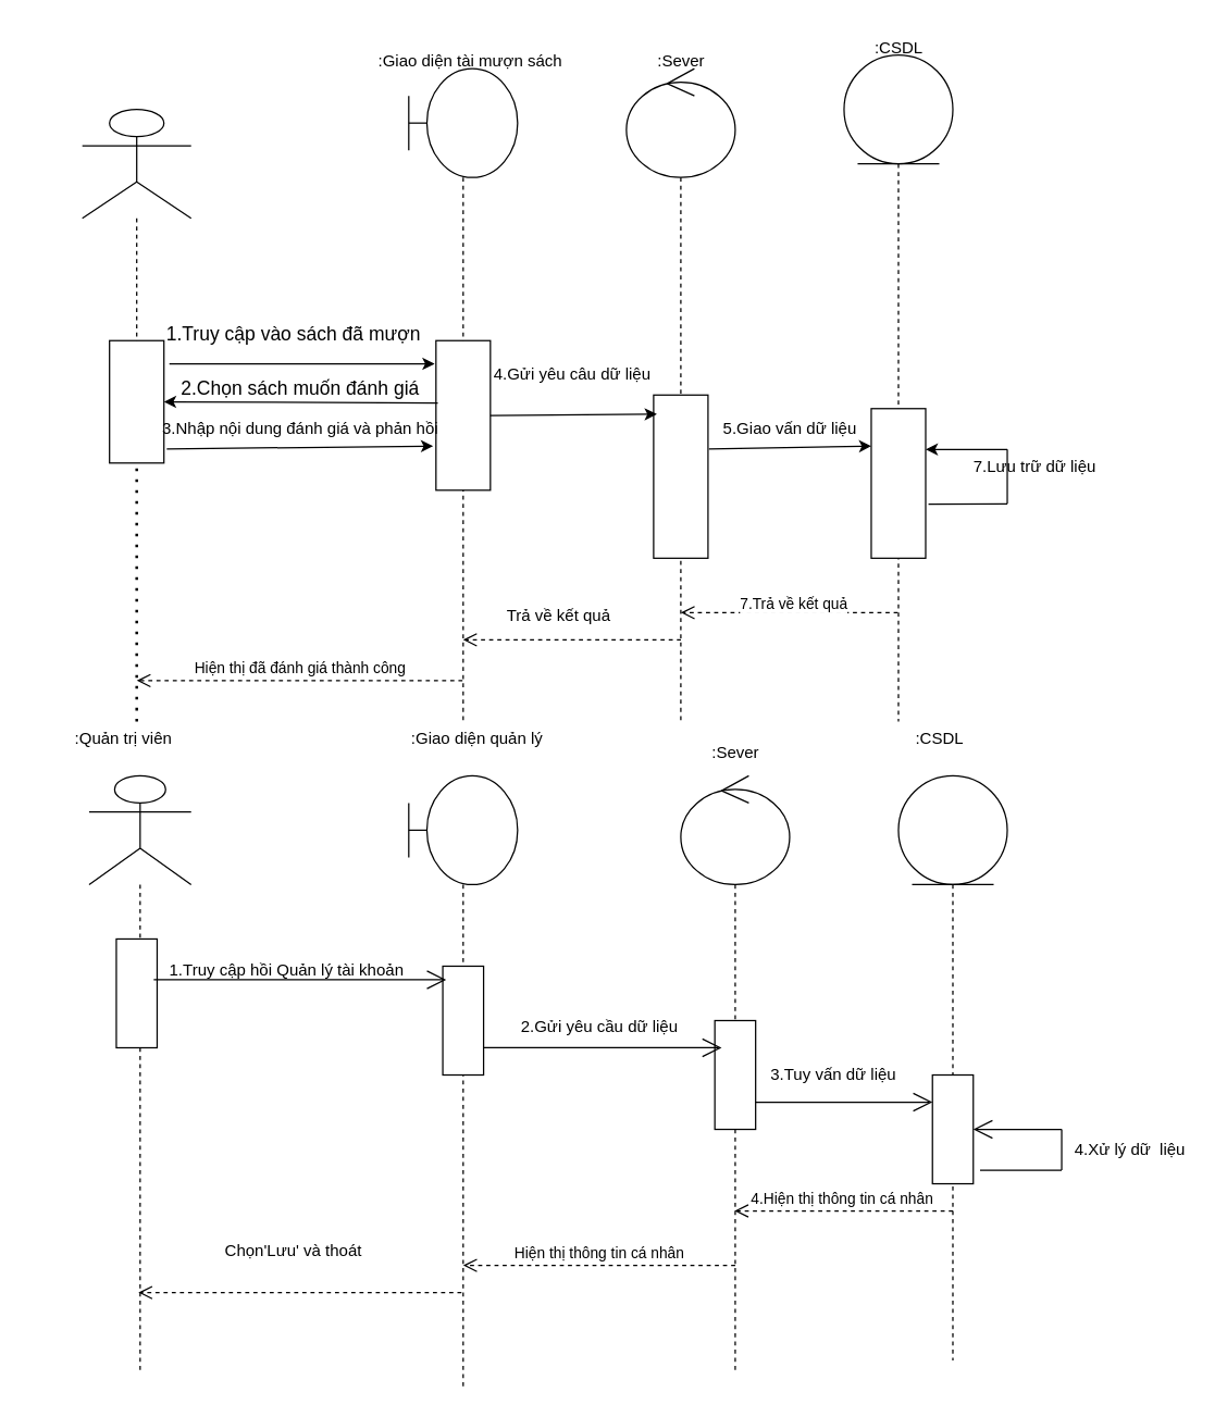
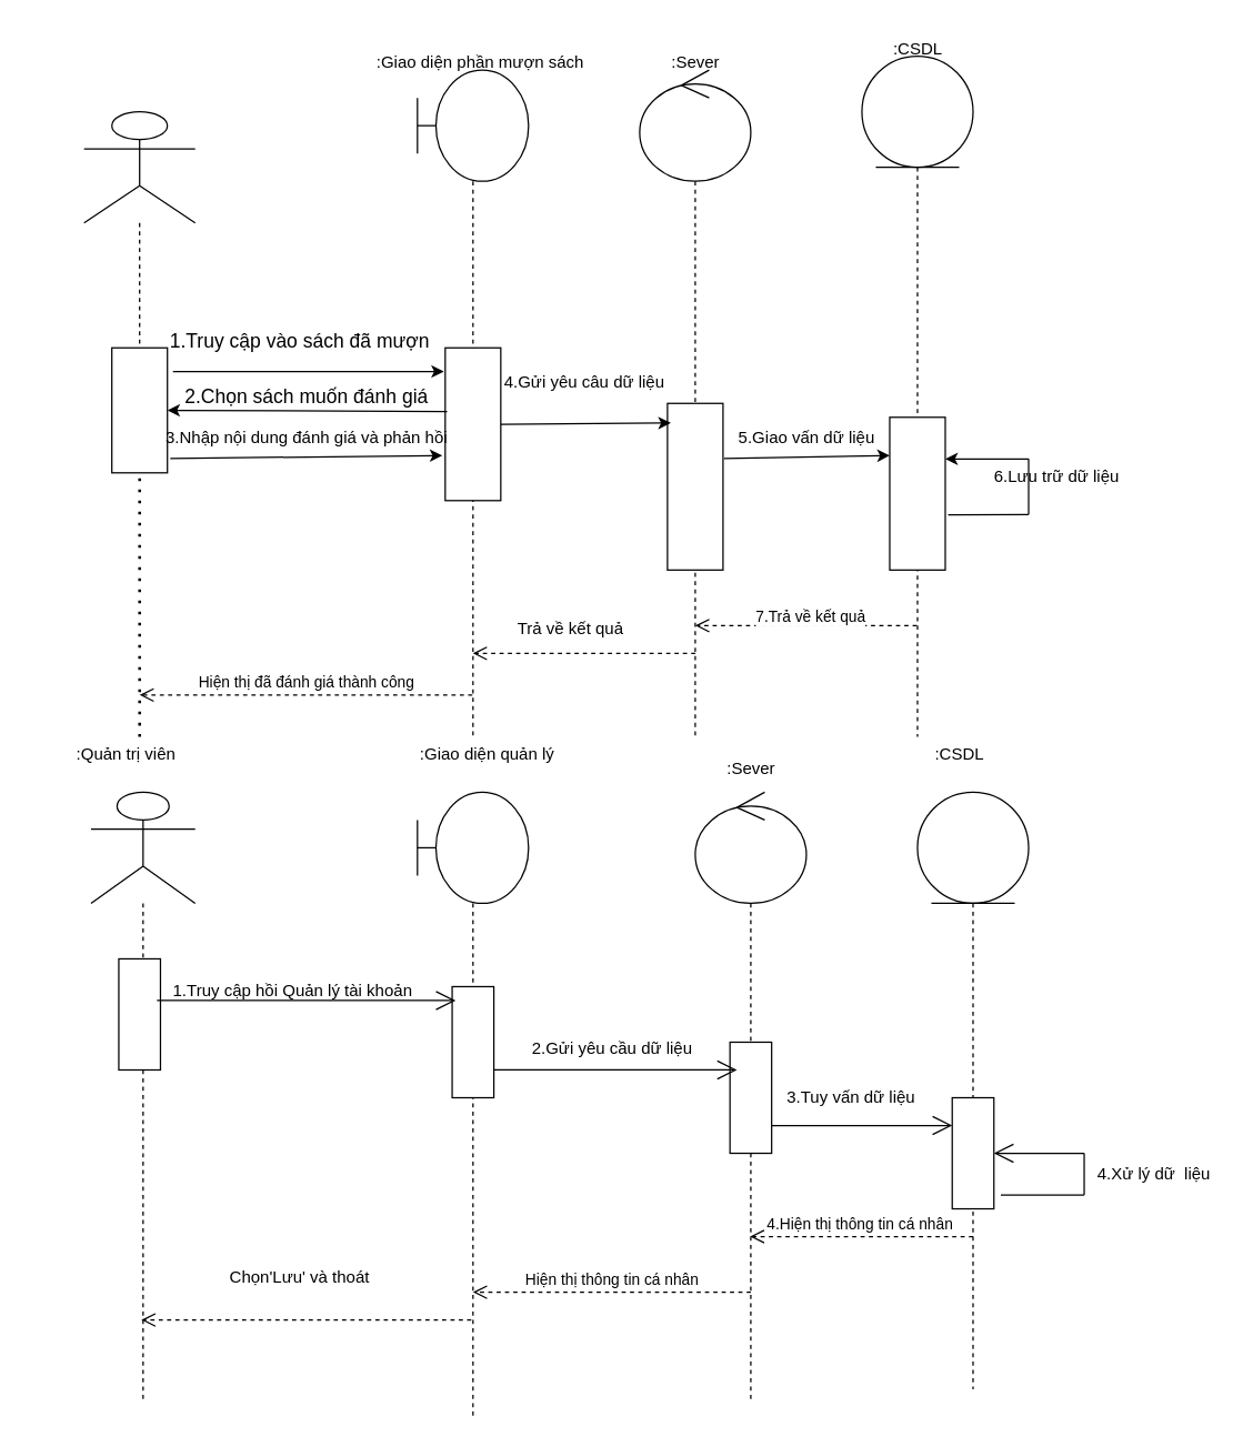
  <mxCell id="0" />
  <mxCell id="1" parent="0" />
- <mxCell id="2" value="&lt;div style=&quot;&quot;&gt;:Giao diện tài mượn sách&lt;/div&gt;" style="text;html=1;align=center;verticalAlign=middle;resizable=0;points=[];autosize=1;strokeColor=none;fillColor=none;" parent="1" vertex="1"><mxGeometry y="30" width="170" height="30" as="geometry" x="260" /></mxCell>
+ <mxCell id="2" value="&lt;div style=&quot;&quot;&gt;:Giao diện phần mượn sách&lt;/div&gt;" style="text;html=1;align=center;verticalAlign=middle;resizable=0;points=[];autosize=1;strokeColor=none;fillColor=none;" parent="1" vertex="1"><mxGeometry y="30" width="170" height="30" as="geometry" x="260" /></mxCell>
  <mxCell id="3" value=":Sever" style="text;html=1;align=center;verticalAlign=middle;resizable=0;points=[];autosize=1;strokeColor=none;fillColor=none;" parent="1" vertex="1"><mxGeometry x="470" y="60" width="60" height="30" as="geometry" /></mxCell>
  <mxCell id="4" value="" style="shape=umlLifeline;perimeter=lifelinePerimeter;whiteSpace=wrap;html=1;container=1;dropTarget=0;collapsible=0;recursiveResize=0;outlineConnect=0;portConstraint=eastwest;newEdgeStyle={&quot;curved&quot;:0,&quot;rounded&quot;:0};participant=umlActor;size=80;" parent="1" vertex="1"><mxGeometry x="60" y="80" width="80" height="200" as="geometry" /></mxCell>
  <mxCell id="5" value="" style="shape=umlLifeline;perimeter=lifelinePerimeter;whiteSpace=wrap;html=1;container=1;dropTarget=0;collapsible=0;recursiveResize=0;outlineConnect=0;portConstraint=eastwest;newEdgeStyle={&quot;curved&quot;:0,&quot;rounded&quot;:0};participant=umlBoundary;size=80;" parent="1" vertex="1"><mxGeometry x="300" width="80" height="480" as="geometry" y="50" /></mxCell>
  <mxCell id="6" value="" style="shape=umlLifeline;perimeter=lifelinePerimeter;whiteSpace=wrap;html=1;container=1;dropTarget=0;collapsible=0;recursiveResize=0;outlineConnect=0;portConstraint=eastwest;newEdgeStyle={&quot;curved&quot;:0,&quot;rounded&quot;:0};participant=umlEntity;size=80;" parent="1" vertex="1"><mxGeometry x="620" y="40" width="80" height="490" as="geometry" /></mxCell>
  <mxCell id="7" value="" style="shape=umlLifeline;perimeter=lifelinePerimeter;whiteSpace=wrap;html=1;container=1;dropTarget=0;collapsible=0;recursiveResize=0;outlineConnect=0;portConstraint=eastwest;newEdgeStyle={&quot;curved&quot;:0,&quot;rounded&quot;:0};participant=umlControl;size=80;" parent="1" vertex="1"><mxGeometry x="460" width="80" height="480" as="geometry" y="50" /></mxCell>
  <mxCell id="8" value="" style="rounded=0;whiteSpace=wrap;html=1;" parent="1" vertex="1"><mxGeometry x="80" y="250" width="40" height="90" as="geometry" /></mxCell>
  <mxCell id="9" value="" style="rounded=0;whiteSpace=wrap;html=1;" parent="1" vertex="1"><mxGeometry x="320" y="250" width="40" height="110" as="geometry" /></mxCell>
  <mxCell id="10" value="" style="rounded=0;whiteSpace=wrap;html=1;" parent="1" vertex="1"><mxGeometry x="480" y="290" width="40" height="120" as="geometry" /></mxCell>
  <mxCell id="11" value="" style="rounded=0;whiteSpace=wrap;html=1;" parent="1" vertex="1"><mxGeometry x="640" y="300" width="40" height="110" as="geometry" /></mxCell>
  <mxCell id="12" value="&lt;blockquote style=&quot;margin: 0px 0px 0px 40px; border: none; padding: 0px; font-size: 13px;&quot;&gt;&lt;blockquote style=&quot;margin: 0px 0px 0px 40px; border: none; padding: 0px; font-size: 13px;&quot;&gt;&lt;div style=&quot;text-align: justify; font-size: 13px;&quot;&gt;&lt;span style=&quot;font-size: 14px;&quot;&gt;1.Truy cập vào sách đã mượn&lt;/span&gt;&lt;/div&gt;&lt;/blockquote&gt;&lt;/blockquote&gt;" style="text;html=1;align=right;verticalAlign=middle;resizable=0;points=[];autosize=1;strokeColor=none;fillColor=none;strokeWidth=0;fontSize=13;" parent="1" vertex="1"><mxGeometry x="20" y="230" width="290" height="30" as="geometry" /></mxCell>
  <mxCell id="13" value="" style="endArrow=classic;html=1;rounded=0;entryX=1;entryY=0.5;entryDx=0;entryDy=0;exitX=0.034;exitY=0.417;exitDx=0;exitDy=0;exitPerimeter=0;" edge="1" parent="1" source="9" target="8"><mxGeometry width="50" height="50" relative="1" as="geometry"><mxPoint x="320" y="350" as="sourcePoint" /><mxPoint x="480" y="300" as="targetPoint" /></mxGeometry></mxCell>
  <mxCell id="14" value="&lt;font style=&quot;font-size: 14px;&quot;&gt;2.Chọn sách muốn đánh giá&lt;/font&gt;" style="text;html=1;align=center;verticalAlign=middle;resizable=0;points=[];autosize=1;strokeColor=none;fillColor=none;" vertex="1" parent="1"><mxGeometry x="120" y="270" width="200" height="30" as="geometry" /></mxCell>
  <mxCell id="15" style="edgeStyle=orthogonalEdgeStyle;rounded=0;orthogonalLoop=1;jettySize=auto;html=1;exitX=0.5;exitY=1;exitDx=0;exitDy=0;" edge="1" parent="1" source="8" target="8"><mxGeometry relative="1" as="geometry" /></mxCell>
  <mxCell id="16" value="" style="endArrow=classic;html=1;rounded=0;exitX=1.1;exitY=0.189;exitDx=0;exitDy=0;exitPerimeter=0;entryX=-0.025;entryY=0.155;entryDx=0;entryDy=0;entryPerimeter=0;" edge="1" parent="1" source="8" target="9"><mxGeometry width="50" height="50" relative="1" as="geometry"><mxPoint x="430" y="350" as="sourcePoint" /><mxPoint x="480" y="300" as="targetPoint" /></mxGeometry></mxCell>
  <mxCell id="17" style="edgeStyle=orthogonalEdgeStyle;rounded=0;orthogonalLoop=1;jettySize=auto;html=1;exitX=0.5;exitY=1;exitDx=0;exitDy=0;" edge="1" parent="1" source="10" target="10"><mxGeometry relative="1" as="geometry" /></mxCell>
  <mxCell id="18" value=":Sever" style="text;html=1;align=center;verticalAlign=middle;resizable=0;points=[];autosize=1;strokeColor=none;fillColor=none;" vertex="1" parent="1"><mxGeometry x="470" y="30" width="60" height="30" as="geometry" /></mxCell>
  <mxCell id="19" value=":CSDL" style="text;html=1;align=center;verticalAlign=middle;resizable=0;points=[];autosize=1;strokeColor=none;fillColor=none;" vertex="1" parent="1"><mxGeometry x="630" y="20" width="60" height="30" as="geometry" /></mxCell>
  <mxCell id="20" value="" style="endArrow=classic;html=1;rounded=0;exitX=1;exitY=0.5;exitDx=0;exitDy=0;entryX=0.06;entryY=0.117;entryDx=0;entryDy=0;entryPerimeter=0;" edge="1" parent="1" source="9" target="10"><mxGeometry width="50" height="50" relative="1" as="geometry"><mxPoint x="440" y="230" as="sourcePoint" /><mxPoint x="490" y="180" as="targetPoint" /></mxGeometry></mxCell>
  <mxCell id="21" value="4.Gửi yêu câu dữ liệu" style="text;html=1;align=center;verticalAlign=middle;resizable=0;points=[];autosize=1;strokeColor=none;fillColor=none;" vertex="1" parent="1"><mxGeometry x="350" y="260" width="140" height="30" as="geometry" /></mxCell>
  <mxCell id="22" style="edgeStyle=orthogonalEdgeStyle;rounded=0;orthogonalLoop=1;jettySize=auto;html=1;exitX=0.5;exitY=1;exitDx=0;exitDy=0;" edge="1" parent="1" source="10" target="10"><mxGeometry relative="1" as="geometry" /></mxCell>
  <mxCell id="23" value="" style="endArrow=classic;html=1;rounded=0;entryX=0;entryY=0.25;entryDx=0;entryDy=0;exitX=1.017;exitY=0.33;exitDx=0;exitDy=0;exitPerimeter=0;" edge="1" parent="1" source="10" target="11"><mxGeometry width="50" height="50" relative="1" as="geometry"><mxPoint x="440" y="230" as="sourcePoint" /><mxPoint x="490" y="180" as="targetPoint" /></mxGeometry></mxCell>
  <mxCell id="24" value="5.Giao vấn dữ liệu" style="text;html=1;align=center;verticalAlign=middle;resizable=0;points=[];autosize=1;strokeColor=none;fillColor=none;" vertex="1" parent="1"><mxGeometry x="520" y="300" width="120" height="30" as="geometry" /></mxCell>
  <mxCell id="25" value="" style="endArrow=classic;html=1;rounded=0;exitX=1.052;exitY=0.885;exitDx=0;exitDy=0;exitPerimeter=0;entryX=-0.052;entryY=0.705;entryDx=0;entryDy=0;entryPerimeter=0;" edge="1" parent="1" source="8" target="9"><mxGeometry width="50" height="50" relative="1" as="geometry"><mxPoint x="290" y="400" as="sourcePoint" /><mxPoint x="340" y="350" as="targetPoint" /></mxGeometry></mxCell>
  <mxCell id="26" value="3.Nhập nội dung đánh giá và phản hồi" style="text;html=1;align=center;verticalAlign=middle;resizable=0;points=[];autosize=1;strokeColor=none;fillColor=none;" vertex="1" parent="1"><mxGeometry x="105" y="300" width="230" height="30" as="geometry" /></mxCell>
  <mxCell id="27" value="" style="endArrow=classic;html=1;rounded=0;" edge="1" parent="1"><mxGeometry width="50" height="50" relative="1" as="geometry"><mxPoint x="740" y="330" as="sourcePoint" /><mxPoint x="680" y="330" as="targetPoint" /></mxGeometry></mxCell>
  <mxCell id="28" value="" style="endArrow=none;html=1;rounded=0;exitX=1.052;exitY=0.639;exitDx=0;exitDy=0;exitPerimeter=0;" edge="1" parent="1" source="11"><mxGeometry width="50" height="50" relative="1" as="geometry"><mxPoint x="570" y="400" as="sourcePoint" /><mxPoint x="740" y="370" as="targetPoint" /></mxGeometry></mxCell>
  <mxCell id="29" value="" style="endArrow=none;html=1;rounded=0;" edge="1" parent="1"><mxGeometry width="50" height="50" relative="1" as="geometry"><mxPoint x="740" y="370" as="sourcePoint" /><mxPoint x="740" y="330" as="targetPoint" /></mxGeometry></mxCell>
- <mxCell id="30" value="7.Lưu trữ dữ liệu" style="text;html=1;align=center;verticalAlign=middle;resizable=0;points=[];autosize=1;strokeColor=none;fillColor=none;" vertex="1" parent="1"><mxGeometry x="705" y="328" width="110" height="30" as="geometry" /></mxCell>
+ <mxCell id="30" value="6.Lưu trữ dữ liệu" style="text;html=1;align=center;verticalAlign=middle;resizable=0;points=[];autosize=1;strokeColor=none;fillColor=none;" vertex="1" parent="1"><mxGeometry x="705" y="328" width="110" height="30" as="geometry" /></mxCell>
  <mxCell id="31" value="" style="endArrow=none;dashed=1;html=1;dashPattern=1 3;strokeWidth=2;rounded=0;entryX=0.5;entryY=1;entryDx=0;entryDy=0;" edge="1" parent="1" target="8"><mxGeometry width="50" height="50" relative="1" as="geometry"><mxPoint x="100" y="530" as="sourcePoint" /><mxPoint x="360" y="240" as="targetPoint" /></mxGeometry></mxCell>
  <mxCell id="32" value="" style="html=1;verticalAlign=bottom;endArrow=open;dashed=1;endSize=8;curved=0;rounded=0;" edge="1" parent="1"><mxGeometry relative="1" as="geometry"><mxPoint x="659.5" y="450" as="sourcePoint" /><mxPoint x="500" y="450" as="targetPoint" /></mxGeometry></mxCell>
  <mxCell id="33" value="7.Trả về kết quả" style="edgeLabel;html=1;align=center;verticalAlign=middle;resizable=0;points=[];" vertex="1" connectable="0" parent="32"><mxGeometry x="-0.038" y="-7" relative="1" as="geometry"><mxPoint as="offset" /></mxGeometry></mxCell>
  <mxCell id="34" value="" style="html=1;verticalAlign=bottom;endArrow=open;dashed=1;endSize=8;curved=0;rounded=0;exitX=0.5;exitY=0.919;exitDx=0;exitDy=0;exitPerimeter=0;" edge="1" parent="1"><mxGeometry x="-0.251" y="59" relative="1" as="geometry"><mxPoint x="500.09" y="470" as="sourcePoint" /><mxPoint x="339.9" y="470" as="targetPoint" /><mxPoint as="offset" /></mxGeometry></mxCell>
  <mxCell id="35" value="Trả về kết quả" style="text;html=1;align=center;verticalAlign=middle;resizable=0;points=[];autosize=1;strokeColor=none;fillColor=none;" vertex="1" parent="1"><mxGeometry x="360" y="438" width="100" height="30" as="geometry" /></mxCell>
  <mxCell id="36" value="Hiện thị đã đánh giá thành công" style="html=1;verticalAlign=bottom;endArrow=open;dashed=1;endSize=8;curved=0;rounded=0;" edge="1" parent="1" source="5"><mxGeometry relative="1" as="geometry"><mxPoint x="370" y="380" as="sourcePoint" /><mxPoint x="100" y="500" as="targetPoint" /></mxGeometry></mxCell>
  <mxCell id="37" value="" style="shape=umlLifeline;perimeter=lifelinePerimeter;whiteSpace=wrap;html=1;container=1;dropTarget=0;collapsible=0;recursiveResize=0;outlineConnect=0;portConstraint=eastwest;newEdgeStyle={&quot;curved&quot;:0,&quot;rounded&quot;:0};participant=umlActor;size=80;" vertex="1" parent="1"><mxGeometry x="65" y="570" width="75" height="440" as="geometry" /></mxCell>
  <mxCell id="38" value="" style="shape=umlLifeline;perimeter=lifelinePerimeter;whiteSpace=wrap;html=1;container=1;dropTarget=0;collapsible=0;recursiveResize=0;outlineConnect=0;portConstraint=eastwest;newEdgeStyle={&quot;curved&quot;:0,&quot;rounded&quot;:0};participant=umlBoundary;size=80;" vertex="1" parent="1"><mxGeometry x="300" y="570" width="80" height="450" as="geometry" /></mxCell>
  <mxCell id="39" value="" style="shape=umlLifeline;perimeter=lifelinePerimeter;whiteSpace=wrap;html=1;container=1;dropTarget=0;collapsible=0;recursiveResize=0;outlineConnect=0;portConstraint=eastwest;newEdgeStyle={&quot;curved&quot;:0,&quot;rounded&quot;:0};participant=umlEntity;size=80;" vertex="1" parent="1"><mxGeometry x="660" y="570" width="80" height="430" as="geometry" /></mxCell>
  <mxCell id="40" value="" style="shape=umlLifeline;perimeter=lifelinePerimeter;whiteSpace=wrap;html=1;container=1;dropTarget=0;collapsible=0;recursiveResize=0;outlineConnect=0;portConstraint=eastwest;newEdgeStyle={&quot;curved&quot;:0,&quot;rounded&quot;:0};participant=umlControl;size=80;" vertex="1" parent="1"><mxGeometry x="500" y="570" width="80" height="440" as="geometry" /></mxCell>
  <mxCell id="41" value="" style="html=1;points=[[0,0,0,0,5],[0,1,0,0,-5],[1,0,0,0,5],[1,1,0,0,-5]];perimeter=orthogonalPerimeter;outlineConnect=0;targetShapes=umlLifeline;portConstraint=eastwest;newEdgeStyle={&quot;curved&quot;:0,&quot;rounded&quot;:0};" vertex="1" parent="1"><mxGeometry x="85" y="690" width="30" height="80" as="geometry" /></mxCell>
  <mxCell id="42" value="" style="html=1;points=[[0,0,0,0,5],[0,1,0,0,-5],[1,0,0,0,5],[1,1,0,0,-5]];perimeter=orthogonalPerimeter;outlineConnect=0;targetShapes=umlLifeline;portConstraint=eastwest;newEdgeStyle={&quot;curved&quot;:0,&quot;rounded&quot;:0};" vertex="1" parent="1"><mxGeometry x="325" y="710" width="30" height="80" as="geometry" /></mxCell>
  <mxCell id="43" value="" style="html=1;points=[[0,0,0,0,5],[0,1,0,0,-5],[1,0,0,0,5],[1,1,0,0,-5]];perimeter=orthogonalPerimeter;outlineConnect=0;targetShapes=umlLifeline;portConstraint=eastwest;newEdgeStyle={&quot;curved&quot;:0,&quot;rounded&quot;:0};" vertex="1" parent="1"><mxGeometry x="525" y="750" width="30" height="80" as="geometry" /></mxCell>
  <mxCell id="44" value="" style="html=1;points=[[0,0,0,0,5],[0,1,0,0,-5],[1,0,0,0,5],[1,1,0,0,-5]];perimeter=orthogonalPerimeter;outlineConnect=0;targetShapes=umlLifeline;portConstraint=eastwest;newEdgeStyle={&quot;curved&quot;:0,&quot;rounded&quot;:0};" vertex="1" parent="1"><mxGeometry x="685" y="790" width="30" height="80" as="geometry" /></mxCell>
  <mxCell id="45" value="" style="endArrow=open;endFill=1;endSize=12;html=1;rounded=0;" edge="1" parent="1"><mxGeometry width="160" relative="1" as="geometry"><mxPoint x="112.5" y="720" as="sourcePoint" /><mxPoint x="327.5" y="720" as="targetPoint" /></mxGeometry></mxCell>
  <mxCell id="46" value="1.Truy cập hồi Quản lý tài khoản" style="text;html=1;align=center;verticalAlign=middle;resizable=0;points=[];autosize=1;strokeColor=none;fillColor=none;" vertex="1" parent="1"><mxGeometry x="110" y="698" width="200" height="30" as="geometry" /></mxCell>
  <mxCell id="47" value=":Quản trị viên" style="text;html=1;align=center;verticalAlign=middle;resizable=0;points=[];autosize=1;strokeColor=none;fillColor=none;" vertex="1" parent="1"><mxGeometry x="45" y="528" width="90" height="30" as="geometry" /></mxCell>
  <mxCell id="48" value=":Giao diện quản lý" style="text;html=1;align=center;verticalAlign=middle;resizable=0;points=[];autosize=1;strokeColor=none;fillColor=none;" vertex="1" parent="1"><mxGeometry x="290" y="528" width="120" height="30" as="geometry" /></mxCell>
  <mxCell id="49" value=":Sever" style="text;html=1;align=center;verticalAlign=middle;resizable=0;points=[];autosize=1;strokeColor=none;fillColor=none;" vertex="1" parent="1"><mxGeometry x="510" y="538" width="60" height="30" as="geometry" /></mxCell>
  <mxCell id="50" value="" style="endArrow=open;endFill=1;endSize=12;html=1;rounded=0;" edge="1" parent="1" source="42"><mxGeometry width="160" relative="1" as="geometry"><mxPoint x="380" y="770" as="sourcePoint" /><mxPoint x="530" y="770" as="targetPoint" /></mxGeometry></mxCell>
  <mxCell id="51" value="2.Gửi yêu cầu dữ liệu" style="text;html=1;align=center;verticalAlign=middle;resizable=0;points=[];autosize=1;strokeColor=none;fillColor=none;" vertex="1" parent="1"><mxGeometry x="370" y="740" width="140" height="30" as="geometry" /></mxCell>
  <mxCell id="52" value="" style="endArrow=open;endFill=1;endSize=12;html=1;rounded=0;" edge="1" parent="1"><mxGeometry width="160" relative="1" as="geometry"><mxPoint x="555" y="810" as="sourcePoint" /><mxPoint x="685" y="810" as="targetPoint" /></mxGeometry></mxCell>
  <mxCell id="53" value="3.Tuy vấn dữ liệu" style="text;html=1;align=center;verticalAlign=middle;resizable=0;points=[];autosize=1;strokeColor=none;fillColor=none;" vertex="1" parent="1"><mxGeometry x="552" y="775" width="120" height="30" as="geometry" /></mxCell>
  <mxCell id="54" value=":CSDL" style="text;html=1;align=center;verticalAlign=middle;resizable=0;points=[];autosize=1;strokeColor=none;fillColor=none;" vertex="1" parent="1"><mxGeometry x="660" y="528" width="60" height="30" as="geometry" /></mxCell>
  <mxCell id="55" value="4.Hiện thị thông tin cá nhân&amp;nbsp;" style="html=1;verticalAlign=bottom;endArrow=open;dashed=1;endSize=8;curved=0;rounded=0;" edge="1" parent="1" target="40"><mxGeometry relative="1" as="geometry"><mxPoint x="700" y="890" as="sourcePoint" /><mxPoint x="420.5" y="890" as="targetPoint" /></mxGeometry></mxCell>
  <mxCell id="56" value="" style="endArrow=open;endFill=1;endSize=12;html=1;rounded=0;" edge="1" parent="1"><mxGeometry width="160" relative="1" as="geometry"><mxPoint x="780" y="830" as="sourcePoint" /><mxPoint x="715" y="830" as="targetPoint" /></mxGeometry></mxCell>
  <mxCell id="57" value="" style="endArrow=none;html=1;rounded=0;" edge="1" parent="1"><mxGeometry width="50" height="50" relative="1" as="geometry"><mxPoint x="780" y="860" as="sourcePoint" /><mxPoint x="780" y="830" as="targetPoint" /></mxGeometry></mxCell>
  <mxCell id="58" value="" style="endArrow=none;html=1;rounded=0;" edge="1" parent="1"><mxGeometry width="50" height="50" relative="1" as="geometry"><mxPoint x="720" y="860" as="sourcePoint" /><mxPoint x="780" y="860" as="targetPoint" /></mxGeometry></mxCell>
  <mxCell id="59" value="4.Xử lý dữ&amp;nbsp; liệu" style="text;html=1;align=center;verticalAlign=middle;resizable=0;points=[];autosize=1;strokeColor=none;fillColor=none;" vertex="1" parent="1"><mxGeometry x="780" y="830" width="100" height="30" as="geometry" /></mxCell>
  <mxCell id="60" value="Hiện thị thông tin cá nhân" style="html=1;verticalAlign=bottom;endArrow=open;dashed=1;endSize=8;curved=0;rounded=0;" edge="1" parent="1"><mxGeometry relative="1" as="geometry"><mxPoint x="540" y="930" as="sourcePoint" /><mxPoint x="340" y="930" as="targetPoint" /></mxGeometry></mxCell>
  <mxCell id="61" value="" style="html=1;verticalAlign=bottom;endArrow=open;dashed=1;endSize=8;curved=0;rounded=0;" edge="1" parent="1"><mxGeometry x="-0.078" y="115" relative="1" as="geometry"><mxPoint x="338.75" y="950" as="sourcePoint" /><mxPoint x="101.25" y="950" as="targetPoint" /><mxPoint as="offset" /></mxGeometry></mxCell>
  <mxCell id="62" value="Chọn'Lưu' và thoát" style="text;html=1;align=center;verticalAlign=middle;resizable=0;points=[];autosize=1;strokeColor=none;fillColor=none;" vertex="1" parent="1"><mxGeometry x="155" y="905" width="120" height="30" as="geometry" /></mxCell>
